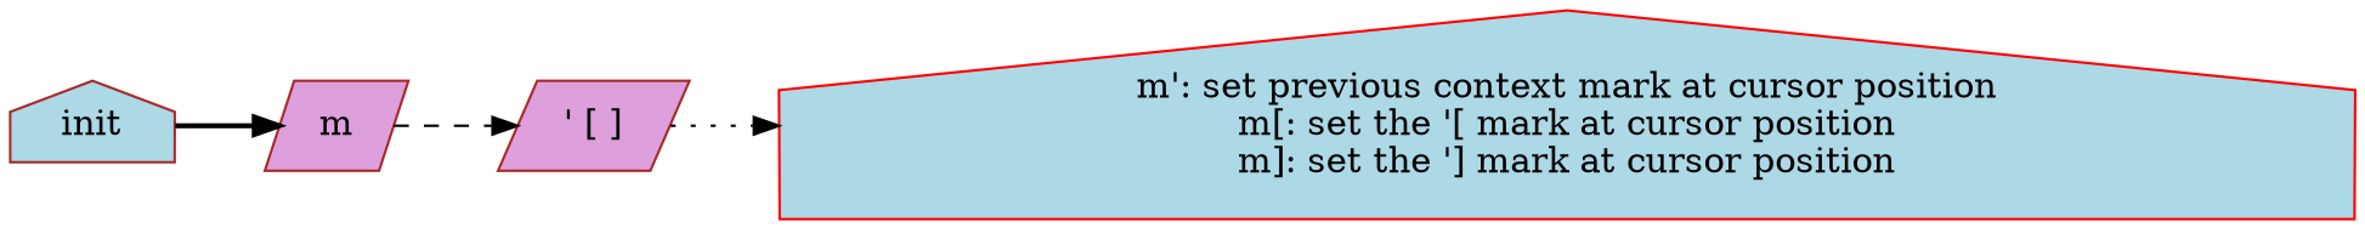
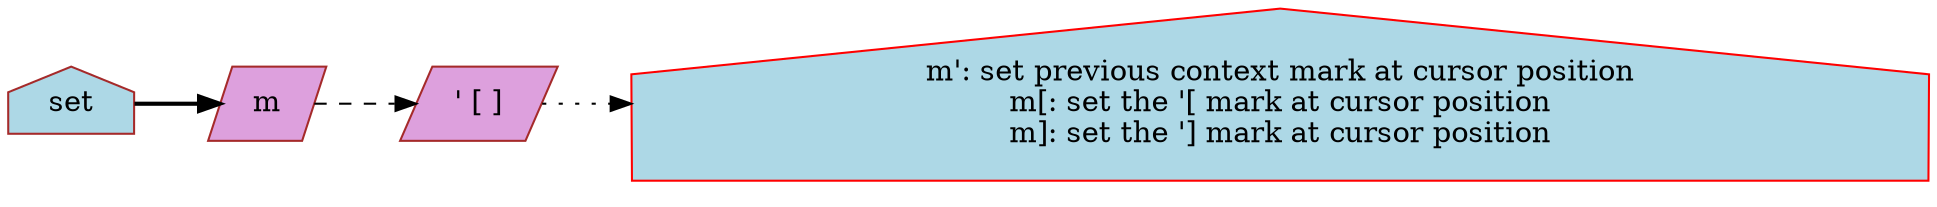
  digraph {
    rankdir=LR
    node [style=filled fillcolor=lightblue color=brown shape=house]
    n1 [label="m': set previous context mark at cursor position\nm[: set the '[ mark at cursor position\nm]: set the '] mark at cursor position" color=red]
-   n2 [label=init]
+   n2 [label=set]
    n3 [label=m fillcolor=plum shape=parallelogram]
    n4 [label="' [ ]" fillcolor=plum shape=parallelogram]
    n2 -> n3 [style=bold]
    n3 -> n4 [style=dashed]
    n4 -> n1 [style=dotted]
  }
